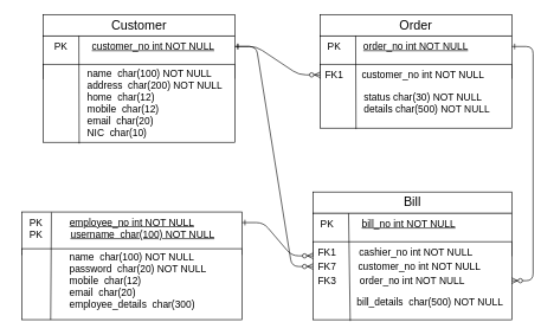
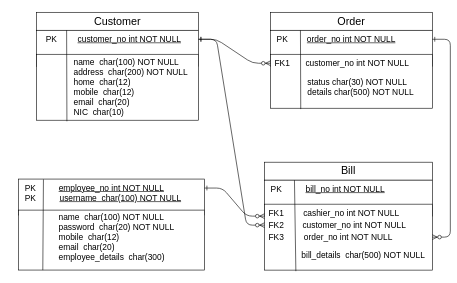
  <mxCell id="0" />
  <mxCell id="1" parent="0" />
  <mxCell id="2" value="&lt;font style=&quot;font-size: 18px;&quot;&gt;Customer&lt;/font&gt;" style="rounded=0;whiteSpace=wrap;html=1;" parent="1" vertex="1"><mxGeometry x="60" y="20" width="270" height="30" as="geometry" /></mxCell>
  <mxCell id="3" value="" style="rounded=0;whiteSpace=wrap;html=1;" parent="1" vertex="1"><mxGeometry x="60" y="50" width="270" height="60" as="geometry" /></mxCell>
  <mxCell id="4" value="" style="rounded=0;whiteSpace=wrap;html=1;" parent="1" vertex="1"><mxGeometry x="60" y="90" width="270" height="110" as="geometry" /></mxCell>
  <mxCell id="5" value="" style="endArrow=none;html=1;rounded=0;entryX=0.25;entryY=0;entryDx=0;entryDy=0;exitX=0.187;exitY=1.016;exitDx=0;exitDy=0;exitPerimeter=0;" parent="1" source="4" edge="1"><mxGeometry width="50" height="50" relative="1" as="geometry"><mxPoint x="110" y="170" as="sourcePoint" /><mxPoint x="110" y="50" as="targetPoint" /></mxGeometry></mxCell>
  <mxCell id="6" value="&lt;font style=&quot;font-size: 14px;&quot;&gt;PK&lt;/font&gt;" style="text;html=1;strokeColor=none;fillColor=none;align=center;verticalAlign=middle;whiteSpace=wrap;rounded=0;" parent="1" vertex="1"><mxGeometry x="60" y="50" width="50" height="30" as="geometry" /></mxCell>
  <mxCell id="7" value="&lt;u&gt;&lt;font style=&quot;font-size: 14px;&quot;&gt;customer_no int NOT NULL&lt;/font&gt;&lt;/u&gt;" style="text;html=1;strokeColor=none;fillColor=none;align=center;verticalAlign=middle;whiteSpace=wrap;rounded=0;" parent="1" vertex="1"><mxGeometry x="110" y="50" width="210" height="30" as="geometry" /></mxCell>
  <mxCell id="8" value="&lt;font style=&quot;font-size: 14px;&quot;&gt;name&amp;nbsp; char(100) NOT NULL&lt;br&gt;address&amp;nbsp; char(200) NOT NULL&lt;br&gt;home&amp;nbsp; char(12)&lt;br&gt;mobile&amp;nbsp; char(12)&lt;br&gt;email&amp;nbsp; char(20)&lt;br&gt;NIC&amp;nbsp; char(10)&lt;/font&gt;" style="text;html=1;strokeColor=none;fillColor=none;align=left;verticalAlign=middle;whiteSpace=wrap;rounded=0;" parent="1" vertex="1"><mxGeometry x="120" y="130" width="210" height="30" as="geometry" /></mxCell>
  <mxCell id="9" value="&lt;font style=&quot;font-size: 18px;&quot;&gt;Order&lt;/font&gt;" style="rounded=0;whiteSpace=wrap;html=1;" parent="1" vertex="1"><mxGeometry x="450" y="20" width="270" height="30" as="geometry" /></mxCell>
  <mxCell id="10" value="" style="rounded=0;whiteSpace=wrap;html=1;" parent="1" vertex="1"><mxGeometry x="450" y="50" width="270" height="60" as="geometry" /></mxCell>
  <mxCell id="11" value="" style="rounded=0;whiteSpace=wrap;html=1;" parent="1" vertex="1"><mxGeometry x="450" y="90" width="270" height="90" as="geometry" /></mxCell>
  <mxCell id="12" value="" style="endArrow=none;html=1;rounded=0;entryX=0.25;entryY=0;entryDx=0;entryDy=0;exitX=0.187;exitY=1.016;exitDx=0;exitDy=0;exitPerimeter=0;" parent="1" source="11" edge="1"><mxGeometry width="50" height="50" relative="1" as="geometry"><mxPoint x="500" y="170" as="sourcePoint" /><mxPoint x="500" y="50" as="targetPoint" /></mxGeometry></mxCell>
  <mxCell id="13" value="&lt;font style=&quot;font-size: 14px;&quot;&gt;PK&lt;/font&gt;" style="text;html=1;strokeColor=none;fillColor=none;align=center;verticalAlign=middle;whiteSpace=wrap;rounded=0;" parent="1" vertex="1"><mxGeometry x="440" y="50" width="60" height="30" as="geometry" /></mxCell>
  <mxCell id="14" value="&lt;u&gt;&lt;font style=&quot;font-size: 14px;&quot;&gt;order_no int NOT NULL&lt;/font&gt;&lt;/u&gt;" style="text;html=1;strokeColor=none;fillColor=none;align=center;verticalAlign=middle;whiteSpace=wrap;rounded=0;" parent="1" vertex="1"><mxGeometry x="480" y="50" width="210" height="30" as="geometry" /></mxCell>
  <mxCell id="15" value="&lt;font style=&quot;font-size: 14px;&quot;&gt;status char(30) NOT NULL&lt;br&gt;details char(500) NOT NULL&lt;/font&gt;" style="text;html=1;strokeColor=none;fillColor=none;align=left;verticalAlign=middle;whiteSpace=wrap;rounded=0;" parent="1" vertex="1"><mxGeometry x="510" y="130" width="210" height="30" as="geometry" /></mxCell>
  <mxCell id="16" value="&lt;span style=&quot;font-size: 14px;&quot;&gt;FK1&lt;/span&gt;" style="text;html=1;strokeColor=none;fillColor=none;align=center;verticalAlign=middle;whiteSpace=wrap;rounded=0;" parent="1" vertex="1"><mxGeometry x="450" y="90" width="40" height="30" as="geometry" /></mxCell>
  <mxCell id="17" value="&lt;font style=&quot;font-size: 14px;&quot;&gt;customer_no int NOT NULL&lt;/font&gt;" style="text;html=1;strokeColor=none;fillColor=none;align=center;verticalAlign=middle;whiteSpace=wrap;rounded=0;" parent="1" vertex="1"><mxGeometry x="490" y="90" width="210" height="30" as="geometry" /></mxCell>
  <mxCell id="18" value="&lt;font style=&quot;font-size: 18px;&quot;&gt;Bill&lt;/font&gt;" style="rounded=0;whiteSpace=wrap;html=1;" parent="1" vertex="1"><mxGeometry x="440" y="270" width="280" height="30" as="geometry" /></mxCell>
  <mxCell id="19" value="" style="rounded=0;whiteSpace=wrap;html=1;" parent="1" vertex="1"><mxGeometry x="440" y="300" width="280" height="60" as="geometry" /></mxCell>
  <mxCell id="20" value="" style="rounded=0;whiteSpace=wrap;html=1;" parent="1" vertex="1"><mxGeometry x="440" y="340" width="280" height="110" as="geometry" /></mxCell>
  <mxCell id="21" value="" style="endArrow=none;html=1;rounded=0;entryX=0.25;entryY=0;entryDx=0;entryDy=0;exitX=0.187;exitY=1.016;exitDx=0;exitDy=0;exitPerimeter=0;" parent="1" source="20" edge="1"><mxGeometry width="50" height="50" relative="1" as="geometry"><mxPoint x="490" y="420" as="sourcePoint" /><mxPoint x="490" y="300" as="targetPoint" /></mxGeometry></mxCell>
  <mxCell id="22" value="&lt;font style=&quot;font-size: 14px;&quot;&gt;PK&lt;/font&gt;" style="text;html=1;strokeColor=none;fillColor=none;align=center;verticalAlign=middle;whiteSpace=wrap;rounded=0;" parent="1" vertex="1"><mxGeometry x="430" y="300" width="60" height="30" as="geometry" /></mxCell>
  <mxCell id="23" value="&lt;u&gt;&lt;font style=&quot;font-size: 14px;&quot;&gt;bill_no int NOT NULL&lt;/font&gt;&lt;/u&gt;" style="text;html=1;strokeColor=none;fillColor=none;align=center;verticalAlign=middle;whiteSpace=wrap;rounded=0;" parent="1" vertex="1"><mxGeometry x="470" y="300" width="210" height="30" as="geometry" /></mxCell>
  <mxCell id="24" value="&lt;font style=&quot;font-size: 14px;&quot;&gt;bill_details&amp;nbsp; char(500) NOT NULL&lt;/font&gt;" style="text;html=1;strokeColor=none;fillColor=none;align=left;verticalAlign=middle;whiteSpace=wrap;rounded=0;" parent="1" vertex="1"><mxGeometry x="500" y="410" width="210" height="30" as="geometry" /></mxCell>
  <mxCell id="25" value="&lt;span style=&quot;font-size: 14px;&quot;&gt;FK1&lt;/span&gt;" style="text;html=1;strokeColor=none;fillColor=none;align=center;verticalAlign=middle;whiteSpace=wrap;rounded=0;" parent="1" vertex="1"><mxGeometry x="430" y="340" width="60" height="30" as="geometry" /></mxCell>
  <mxCell id="26" value="&lt;font style=&quot;font-size: 14px;&quot;&gt;cashier_no int NOT NULL&lt;/font&gt;" style="text;html=1;strokeColor=none;fillColor=none;align=center;verticalAlign=middle;whiteSpace=wrap;rounded=0;" parent="1" vertex="1"><mxGeometry x="480" y="340" width="210" height="30" as="geometry" /></mxCell>
- <mxCell id="27" value="&lt;span style=&quot;font-size: 14px;&quot;&gt;FK7&lt;/span&gt;" style="text;html=1;strokeColor=none;fillColor=none;align=center;verticalAlign=middle;whiteSpace=wrap;rounded=0;" parent="1" vertex="1"><mxGeometry x="440" y="360" width="40" height="30" as="geometry" /></mxCell>
+ <mxCell id="27" value="&lt;span style=&quot;font-size: 14px;&quot;&gt;FK2&lt;/span&gt;" style="text;html=1;strokeColor=none;fillColor=none;align=center;verticalAlign=middle;whiteSpace=wrap;rounded=0;" parent="1" vertex="1"><mxGeometry x="440" y="360" width="40" height="30" as="geometry" /></mxCell>
  <mxCell id="28" value="&lt;font style=&quot;font-size: 14px;&quot;&gt;customer_no int NOT NULL&lt;/font&gt;" style="text;html=1;strokeColor=none;fillColor=none;align=center;verticalAlign=middle;whiteSpace=wrap;rounded=0;" parent="1" vertex="1"><mxGeometry x="490" y="360" width="200" height="30" as="geometry" /></mxCell>
  <mxCell id="29" value="&lt;span style=&quot;font-size: 14px;&quot;&gt;FK3&lt;/span&gt;" style="text;html=1;strokeColor=none;fillColor=none;align=center;verticalAlign=middle;whiteSpace=wrap;rounded=0;" parent="1" vertex="1"><mxGeometry x="430" y="380" width="60" height="30" as="geometry" /></mxCell>
  <mxCell id="30" value="&lt;font style=&quot;font-size: 14px;&quot;&gt;order_no int NOT NULL&lt;/font&gt;" style="text;html=1;strokeColor=none;fillColor=none;align=center;verticalAlign=middle;whiteSpace=wrap;rounded=0;" parent="1" vertex="1"><mxGeometry x="480" y="380" width="200" height="30" as="geometry" /></mxCell>
  <mxCell id="31" value="" style="edgeStyle=entityRelationEdgeStyle;endArrow=ERzeroToMany;startArrow=ERone;endFill=1;startFill=0;exitX=1;exitY=0.25;exitDx=0;exitDy=0;" parent="1" edge="1" target="16" source="3"><mxGeometry width="100" height="100" relative="1" as="geometry"><mxPoint x="350" y="65" as="sourcePoint" /><mxPoint x="430" y="95" as="targetPoint" /></mxGeometry></mxCell>
  <mxCell id="32" value="" style="rounded=0;whiteSpace=wrap;html=1;" parent="1" vertex="1"><mxGeometry x="30" y="298.14" width="310" height="60" as="geometry" /></mxCell>
  <mxCell id="33" value="" style="rounded=0;whiteSpace=wrap;html=1;" parent="1" vertex="1"><mxGeometry x="30" y="349.9" width="310" height="100" as="geometry" /></mxCell>
  <mxCell id="34" value="" style="endArrow=none;html=1;rounded=0;entryX=0.856;entryY=0.016;entryDx=0;entryDy=0;exitX=0.13;exitY=1.001;exitDx=0;exitDy=0;exitPerimeter=0;entryPerimeter=0;" parent="1" source="33" target="35" edge="1"><mxGeometry width="50" height="50" relative="1" as="geometry"><mxPoint x="80" y="418.14" as="sourcePoint" /><mxPoint x="80" y="298.14" as="targetPoint" /></mxGeometry></mxCell>
  <mxCell id="35" value="&lt;font style=&quot;font-size: 14px;&quot;&gt;PK&lt;/font&gt;" style="text;html=1;strokeColor=none;fillColor=none;align=center;verticalAlign=middle;whiteSpace=wrap;rounded=0;" parent="1" vertex="1"><mxGeometry x="20" y="298.14" width="60" height="30" as="geometry" /></mxCell>
  <mxCell id="36" value="&lt;u&gt;&lt;font style=&quot;font-size: 14px;&quot;&gt;employee_no int NOT NULL&lt;/font&gt;&lt;/u&gt;" style="text;html=1;strokeColor=none;fillColor=none;align=center;verticalAlign=middle;whiteSpace=wrap;rounded=0;" parent="1" vertex="1"><mxGeometry x="80" y="298.14" width="210" height="30" as="geometry" /></mxCell>
  <mxCell id="37" value="&lt;font style=&quot;font-size: 14px;&quot;&gt;PK&lt;/font&gt;" style="text;html=1;strokeColor=none;fillColor=none;align=center;verticalAlign=middle;whiteSpace=wrap;rounded=0;" parent="1" vertex="1"><mxGeometry x="20" y="314.9" width="60" height="30" as="geometry" /></mxCell>
  <mxCell id="38" value="&lt;span style=&quot;font-size: 14px;&quot;&gt;&lt;u&gt;username&amp;nbsp; char(100) NOT NULL&lt;/u&gt;&lt;/span&gt;" style="text;html=1;strokeColor=none;fillColor=none;align=center;verticalAlign=middle;whiteSpace=wrap;rounded=0;" parent="1" vertex="1"><mxGeometry x="90" y="314.9" width="220" height="30" as="geometry" /></mxCell>
  <mxCell id="39" value="&lt;font style=&quot;font-size: 14px;&quot;&gt;name&amp;nbsp; char(100) NOT NULL&lt;br&gt;password&amp;nbsp; char(20) NOT NULL&lt;br&gt;mobile&amp;nbsp; char(12)&lt;br&gt;email&amp;nbsp; char(20)&lt;br&gt;employee_details&amp;nbsp; char(300)&lt;/font&gt;" style="text;html=1;strokeColor=none;fillColor=none;align=left;verticalAlign=middle;whiteSpace=wrap;rounded=0;" parent="1" vertex="1"><mxGeometry x="95" y="379.9" width="210" height="30" as="geometry" /></mxCell>
  <mxCell id="40" value="" style="edgeStyle=entityRelationEdgeStyle;endArrow=ERzeroToMany;startArrow=ERone;endFill=1;startFill=0;exitX=1;exitY=0.25;exitDx=0;exitDy=0;entryX=0;entryY=0.5;entryDx=0;entryDy=0;" edge="1" parent="1" source="3" target="27"><mxGeometry width="100" height="100" relative="1" as="geometry"><mxPoint x="360" y="95" as="sourcePoint" /><mxPoint x="480" y="135" as="targetPoint" /></mxGeometry></mxCell>
  <mxCell id="41" value="" style="edgeStyle=entityRelationEdgeStyle;endArrow=ERzeroToMany;startArrow=ERone;endFill=1;startFill=0;exitX=1;exitY=0.25;exitDx=0;exitDy=0;entryX=0;entryY=0;entryDx=0;entryDy=0;" edge="1" parent="1" source="32" target="27"><mxGeometry width="100" height="100" relative="1" as="geometry"><mxPoint x="370" y="105" as="sourcePoint" /><mxPoint x="490" y="145" as="targetPoint" /></mxGeometry></mxCell>
  <mxCell id="42" value="" style="edgeStyle=entityRelationEdgeStyle;endArrow=ERzeroToMany;startArrow=ERone;endFill=1;startFill=0;exitX=1;exitY=0.25;exitDx=0;exitDy=0;entryX=1;entryY=0.5;entryDx=0;entryDy=0;" edge="1" parent="1" source="10" target="20"><mxGeometry width="100" height="100" relative="1" as="geometry"><mxPoint x="380" y="115" as="sourcePoint" /><mxPoint x="500" y="155" as="targetPoint" /></mxGeometry></mxCell>
